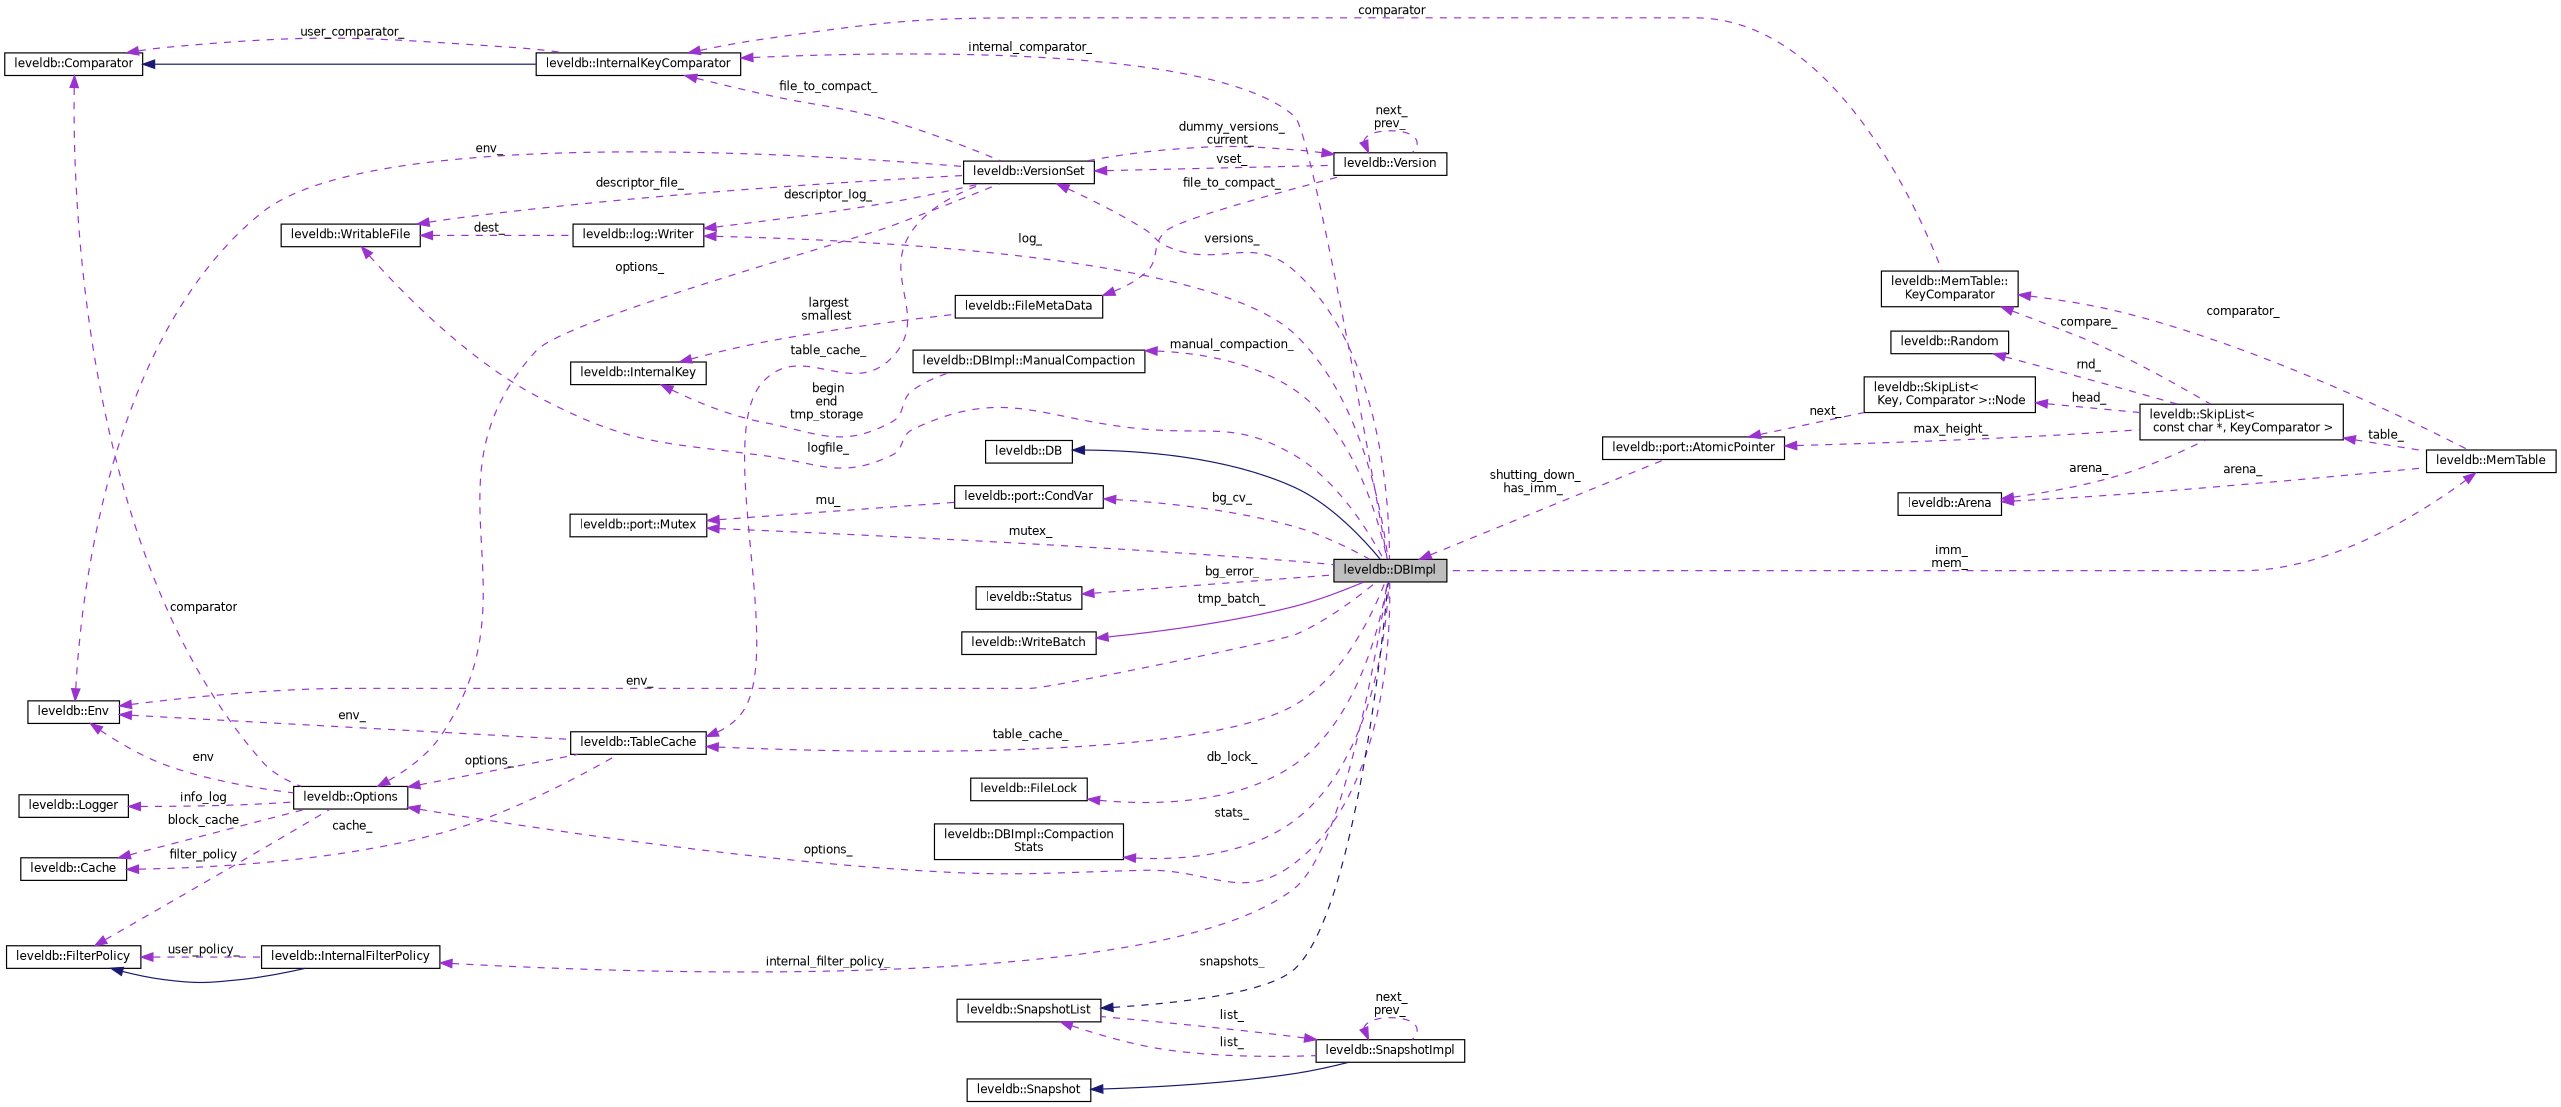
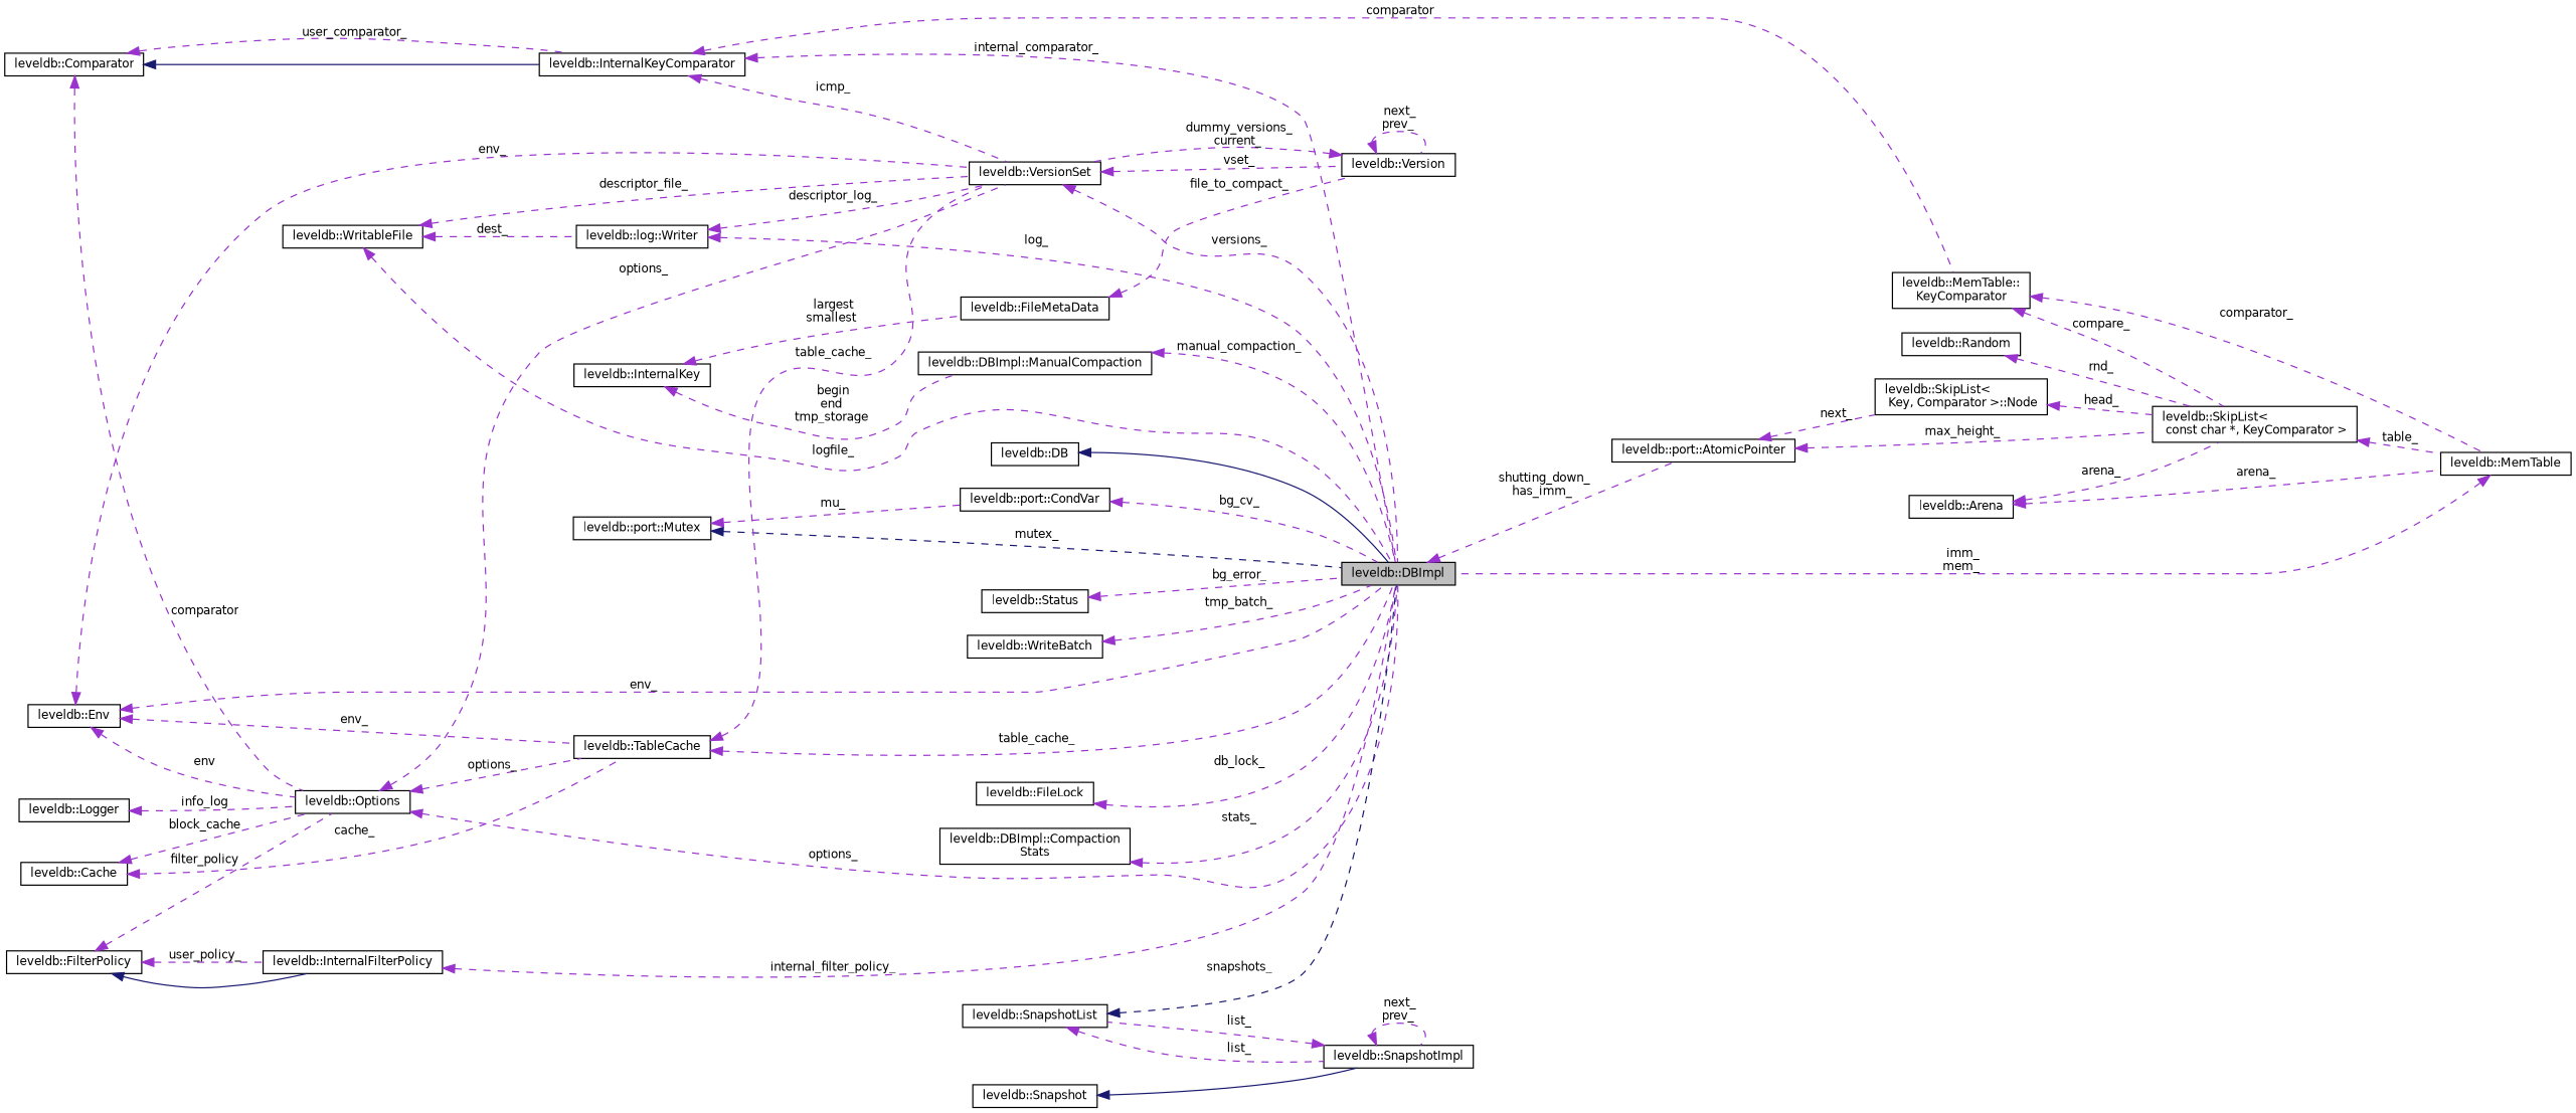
  digraph {
    rankdir=LR
    node [color=black fillcolor=white fontname=Helvetica fontsize=10 shape=record style=filled]
    edge [color=darkorchid3 dir=back fontname=Helvetica fontsize=10 labelfontname=Helvetica labelfontsize=10 style=dashed]
    n1 [fillcolor=grey75 fontcolor=black height=0.2 label="leveldb::DBImpl" width=0.4]
    n2 [height=0.2 label="leveldb::port::AtomicPointer" width=0.4]
    n3 [height=0.2 label="leveldb::DB" width=0.4]
    n4 [height=0.2 label="leveldb::WritableFile" width=0.4]
    n5 [height=0.2 label="leveldb::log::Writer" width=0.4]
    n6 [height=0.2 label="leveldb::VersionSet" width=0.4]
    n7 [height=0.2 label="leveldb::Version" width=0.4]
    n8 [height=0.2 label="leveldb::Status" width=0.4]
    n9 [height=0.2 label="leveldb::DBImpl::ManualCompaction" width=0.4]
    n10 [height=0.2 label="leveldb::InternalKey" width=0.4]
    n11 [height=0.2 label="leveldb::FileMetaData" width=0.4]
    n12 [height=0.2 label="leveldb::FileLock" width=0.4]
    n13 [height=0.2 label="leveldb::DBImpl::Compaction\lStats" width=0.4]
    n14 [height=0.2 label="leveldb::port::CondVar" width=0.4]
    n15 [height=0.2 label="leveldb::port::Mutex" width=0.4]
    n16 [height=0.2 label="leveldb::InternalFilterPolicy" width=0.4]
    n17 [height=0.2 label="leveldb::FilterPolicy" width=0.4]
    n18 [height=0.2 label="leveldb::Options" width=0.4]
    n19 [height=0.2 label="leveldb::TableCache" width=0.4]
    n20 [height=0.2 label="leveldb::Logger" width=0.4]
    n21 [height=0.2 label="leveldb::Env" width=0.4]
    n22 [height=0.2 label="leveldb::Comparator" width=0.4]
    n23 [height=0.2 label="leveldb::InternalKeyComparator" width=0.4]
    n24 [height=0.2 label="leveldb::MemTable::\lKeyComparator" width=0.4]
    n25 [height=0.2 label="leveldb::Cache" width=0.4]
    n26 [height=0.2 label="leveldb::MemTable" width=0.4]
    n27 [height=0.2 label="leveldb::SkipList\<\l const char *, KeyComparator \>" width=0.4]
    n28 [height=0.2 label="leveldb::SnapshotList" width=0.4]
    n29 [height=0.2 label="leveldb::SnapshotImpl" width=0.4]
    n30 [height=0.2 label="leveldb::Snapshot" width=0.4]
    n31 [height=0.2 label="leveldb::SkipList\<\l Key, Comparator \>::Node" width=0.4]
    n32 [height=0.2 label="leveldb::Random" width=0.4]
    n33 [height=0.2 label="leveldb::Arena" width=0.4]
    n34 [height=0.2 label="leveldb::WriteBatch" width=0.4]
    n1 -> n2 [label=" shutting_down_\nhas_imm_"]
    n2 -> n27 [label=" max_height_"]
    n2 -> n31 [label=" next_"]
    n3 -> n1 [color=midnightblue style=solid]
    n4 -> n1 [label=" logfile_"]
    n4 -> n5 [label=" dest_"]
    n4 -> n6 [label=" descriptor_file_"]
    n5 -> n1 [label=" log_"]
    n5 -> n6 [label=" descriptor_log_"]
    n6 -> n1 [label=" versions_"]
    n6 -> n7 [label=" vset_"]
    n7 -> n6 [label=" dummy_versions_\ncurrent_"]
    n7 -> n7 [label=" next_\nprev_"]
    n8 -> n1 [label=" bg_error_"]
    n9 -> n1 [label=" manual_compaction_"]
    n10 -> n9 [label=" begin\nend\ntmp_storage"]
    n10 -> n11 [label=" largest\nsmallest"]
    n11 -> n7 [label=" file_to_compact_"]
    n12 -> n1 [label=" db_lock_"]
    n13 -> n1 [label=" stats_"]
    n14 -> n1 [label=" bg_cv_"]
-   n15 -> n1 [label=" mutex_"]
+   n15 -> n1 [color=midnightblue label=" mutex_"]
    n15 -> n14 [label=" mu_"]
    n16 -> n1 [label=" internal_filter_policy_"]
    n17 -> n16 [color=midnightblue style=solid]
    n17 -> n16 [label=" user_policy_"]
    n17 -> n18 [label=" filter_policy"]
    n18 -> n1 [label=" options_"]
    n18 -> n6 [label=" options_"]
    n18 -> n19 [label=" options_"]
    n19 -> n1 [label=" table_cache_"]
    n19 -> n6 [label=" table_cache_"]
    n20 -> n18 [label=" info_log"]
    n21 -> n1 [label=" env_"]
    n21 -> n6 [label=" env_"]
    n21 -> n18 [label=" env"]
    n21 -> n19 [label=" env_"]
    n22 -> n18 [label=" comparator"]
    n22 -> n23 [color=midnightblue style=solid]
    n22 -> n23 [label=" user_comparator_"]
    n23 -> n1 [label=" internal_comparator_"]
-   n23 -> n6 [label=" file_to_compact_"]
+   n23 -> n6 [label=" icmp_"]
    n23 -> n24 [label=" comparator"]
    n24 -> n26 [label=" comparator_"]
    n24 -> n27 [label=" compare_"]
    n25 -> n18 [label=" block_cache"]
    n25 -> n19 [label=" cache_"]
    n26 -> n1 [label=" imm_\nmem_"]
    n27 -> n26 [label=" table_"]
    n28 -> n1 [color=midnightblue label=" snapshots_"]
    n28 -> n29 [label=" list_"]
    n29 -> n28 [label=" list_"]
    n29 -> n29 [label=" next_\nprev_"]
    n30 -> n29 [color=midnightblue style=solid]
    n31 -> n27 [label=" head_"]
    n32 -> n27 [label=" rnd_"]
    n33 -> n26 [label=" arena_"]
    n33 -> n27 [label=" arena_"]
-   n34 -> n1 [label=" tmp_batch_" style=solid]
+   n34 -> n1 [label=" tmp_batch_"]
  }
